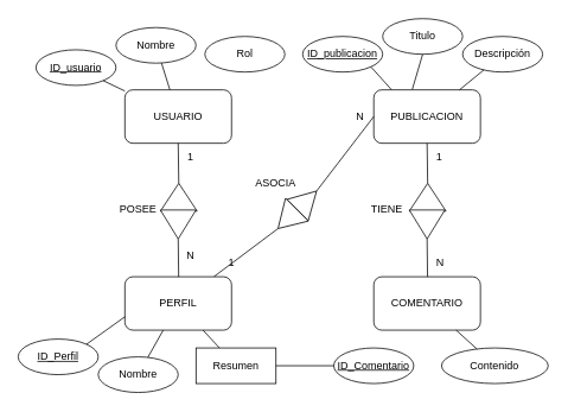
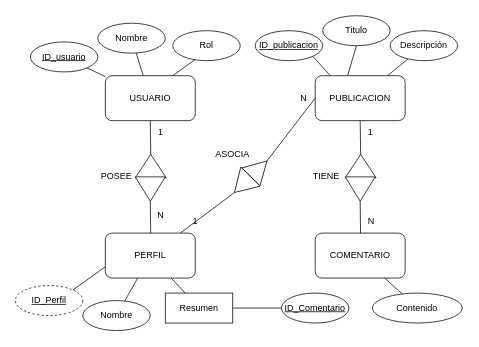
  <mxCell id="0" />
  <mxCell id="1" parent="0" />
  <mxCell id="2" value="&lt;div&gt;USUARIO&lt;/div&gt;" style="rounded=1;whiteSpace=wrap;html=1;" parent="1" vertex="1"><mxGeometry x="140" y="100" width="120" height="60" as="geometry" /></mxCell>
  <mxCell id="3" value="Nombre" style="ellipse;whiteSpace=wrap;html=1;" parent="1" vertex="1"><mxGeometry x="130" y="30" width="90" height="40" as="geometry" /></mxCell>
  <mxCell id="4" value="&lt;u&gt;ID_usuario&lt;/u&gt;" style="ellipse;whiteSpace=wrap;html=1;" parent="1" vertex="1"><mxGeometry x="40" y="55" width="90" height="40" as="geometry" /></mxCell>
  <mxCell id="5" value="" style="endArrow=none;html=1;rounded=0;" parent="1" source="2" target="3" edge="1"><mxGeometry width="50" height="50" relative="1" as="geometry"><mxPoint x="110" y="120" as="sourcePoint" /><mxPoint x="160" y="70" as="targetPoint" /></mxGeometry></mxCell>
  <mxCell id="6" value="" style="endArrow=none;html=1;rounded=0;" parent="1" source="2" target="4" edge="1"><mxGeometry width="50" height="50" relative="1" as="geometry"><mxPoint x="155" y="111" as="sourcePoint" /><mxPoint x="127" y="84" as="targetPoint" /></mxGeometry></mxCell>
  <mxCell id="7" value="Rol" style="ellipse;whiteSpace=wrap;html=1;" parent="1" vertex="1"><mxGeometry x="230" y="40" width="90" height="40" as="geometry" /></mxCell>
+ <mxCell id="8" value="" style="endArrow=none;html=1;rounded=0;entryX=0.328;entryY=0.964;entryDx=0;entryDy=0;exitX=0.75;exitY=0;exitDx=0;exitDy=0;entryPerimeter=0;" parent="1" source="2" target="7" edge="1"><mxGeometry width="50" height="50" relative="1" as="geometry"><mxPoint x="175" y="110" as="sourcePoint" /><mxPoint x="195" y="70" as="targetPoint" /></mxGeometry></mxCell>
  <mxCell id="9" value="PUBLICACION" style="rounded=1;whiteSpace=wrap;html=1;" parent="1" vertex="1"><mxGeometry x="420" y="100" width="120" height="60" as="geometry" /></mxCell>
  <mxCell id="10" value="&lt;u&gt;ID_publicacion&lt;/u&gt;" style="ellipse;whiteSpace=wrap;html=1;" parent="1" vertex="1"><mxGeometry x="340" y="40" width="90" height="40" as="geometry" /></mxCell>
  <mxCell id="11" value="" style="triangle;whiteSpace=wrap;html=1;rotation=-45;" parent="1" vertex="1"><mxGeometry x="330" y="207.5" width="30" height="33.75" as="geometry" /></mxCell>
  <mxCell id="12" value="" style="triangle;whiteSpace=wrap;html=1;rotation=135;" parent="1" vertex="1"><mxGeometry x="307.94" y="227.1" width="30" height="36.25" as="geometry" /></mxCell>
  <mxCell id="13" value="" style="endArrow=none;html=1;rounded=0;entryX=1;entryY=0.5;entryDx=0;entryDy=0;" parent="1" source="25" target="12" edge="1"><mxGeometry width="50" height="50" relative="1" as="geometry"><mxPoint x="270" y="160" as="sourcePoint" /><mxPoint x="320" y="110" as="targetPoint" /></mxGeometry></mxCell>
  <mxCell id="14" value="" style="endArrow=none;html=1;rounded=0;exitX=1;exitY=0.5;exitDx=0;exitDy=0;entryX=0;entryY=0.5;entryDx=0;entryDy=0;" parent="1" source="11" target="9" edge="1"><mxGeometry width="50" height="50" relative="1" as="geometry"><mxPoint x="270" y="141" as="sourcePoint" /><mxPoint x="320" y="140" as="targetPoint" /></mxGeometry></mxCell>
  <mxCell id="15" value="Titulo" style="ellipse;whiteSpace=wrap;html=1;" parent="1" vertex="1"><mxGeometry x="430" y="20" width="90" height="40" as="geometry" /></mxCell>
  <mxCell id="16" value="&lt;div&gt;Descripción&lt;/div&gt;" style="ellipse;whiteSpace=wrap;html=1;" parent="1" vertex="1"><mxGeometry x="520" y="40" width="90" height="40" as="geometry" /></mxCell>
  <mxCell id="17" value="" style="endArrow=none;html=1;rounded=0;exitX=1;exitY=1;exitDx=0;exitDy=0;entryX=0.166;entryY=-0.003;entryDx=0;entryDy=0;entryPerimeter=0;" parent="1" source="10" target="9" edge="1"><mxGeometry width="50" height="50" relative="1" as="geometry"><mxPoint x="370" y="140" as="sourcePoint" /><mxPoint x="430" y="140" as="targetPoint" /></mxGeometry></mxCell>
  <mxCell id="18" value="" style="endArrow=none;html=1;rounded=0;exitX=0.5;exitY=1;exitDx=0;exitDy=0;entryX=0.361;entryY=-0.006;entryDx=0;entryDy=0;entryPerimeter=0;" parent="1" source="15" target="9" edge="1"><mxGeometry width="50" height="50" relative="1" as="geometry"><mxPoint x="427" y="84" as="sourcePoint" /><mxPoint x="453" y="112" as="targetPoint" /></mxGeometry></mxCell>
  <mxCell id="19" value="" style="endArrow=none;html=1;rounded=0;" parent="1" source="16" target="9" edge="1"><mxGeometry width="50" height="50" relative="1" as="geometry"><mxPoint x="447" y="104" as="sourcePoint" /><mxPoint x="473" y="132" as="targetPoint" /></mxGeometry></mxCell>
  <mxCell id="20" value="COMENTARIO" style="rounded=1;whiteSpace=wrap;html=1;" parent="1" vertex="1"><mxGeometry x="420" y="310" width="120" height="60" as="geometry" /></mxCell>
  <mxCell id="21" value="" style="triangle;whiteSpace=wrap;html=1;rotation=-90;" parent="1" vertex="1"><mxGeometry x="465" y="200" width="31.25" height="41.25" as="geometry" /></mxCell>
  <mxCell id="22" value="" style="triangle;whiteSpace=wrap;html=1;rotation=90;" parent="1" vertex="1"><mxGeometry x="463.75" y="231.25" width="32.5" height="40" as="geometry" /></mxCell>
  <mxCell id="23" value="" style="endArrow=none;html=1;rounded=0;exitX=1;exitY=0.5;exitDx=0;exitDy=0;entryX=0.5;entryY=1;entryDx=0;entryDy=0;" parent="1" source="21" target="9" edge="1"><mxGeometry width="50" height="50" relative="1" as="geometry"><mxPoint x="500" y="200" as="sourcePoint" /><mxPoint x="550" y="150" as="targetPoint" /></mxGeometry></mxCell>
  <mxCell id="24" value="" style="endArrow=none;html=1;rounded=0;exitX=1;exitY=0.5;exitDx=0;exitDy=0;entryX=1;entryY=0.5;entryDx=0;entryDy=0;" parent="1" target="22" edge="1"><mxGeometry width="50" height="50" relative="1" as="geometry"><mxPoint x="480.5" y="310" as="sourcePoint" /><mxPoint x="490" y="280" as="targetPoint" /></mxGeometry></mxCell>
  <mxCell id="25" value="PERFIL" style="rounded=1;whiteSpace=wrap;html=1;" parent="1" vertex="1"><mxGeometry x="140" y="310" width="120" height="60" as="geometry" /></mxCell>
  <mxCell id="26" value="" style="triangle;whiteSpace=wrap;html=1;rotation=-90;" parent="1" vertex="1"><mxGeometry x="185" y="200" width="31.25" height="41.25" as="geometry" /></mxCell>
  <mxCell id="27" value="" style="triangle;whiteSpace=wrap;html=1;rotation=90;" parent="1" vertex="1"><mxGeometry x="183.75" y="231.25" width="32.5" height="40" as="geometry" /></mxCell>
  <mxCell id="28" value="" style="endArrow=none;html=1;rounded=0;exitX=1;exitY=0.5;exitDx=0;exitDy=0;entryX=0.5;entryY=1;entryDx=0;entryDy=0;" parent="1" source="26" edge="1"><mxGeometry width="50" height="50" relative="1" as="geometry"><mxPoint x="220" y="200" as="sourcePoint" /><mxPoint x="200" y="160" as="targetPoint" /></mxGeometry></mxCell>
  <mxCell id="29" value="" style="endArrow=none;html=1;rounded=0;exitX=1;exitY=0.5;exitDx=0;exitDy=0;entryX=1;entryY=0.5;entryDx=0;entryDy=0;" parent="1" target="27" edge="1"><mxGeometry width="50" height="50" relative="1" as="geometry"><mxPoint x="200.5" y="310" as="sourcePoint" /><mxPoint x="210" y="280" as="targetPoint" /></mxGeometry></mxCell>
- <mxCell id="30" value="&lt;div&gt;&lt;u&gt;ID_Perfil&lt;/u&gt;&lt;/div&gt;" style="ellipse;whiteSpace=wrap;html=1;" parent="1" vertex="1"><mxGeometry x="20" y="380" width="90" height="40" as="geometry" /></mxCell>
+ <mxCell id="30" value="&lt;div&gt;&lt;u&gt;ID_Perfil&lt;/u&gt;&lt;/div&gt;" style="ellipse;whiteSpace=wrap;html=1;dashed=1;" parent="1" vertex="1"><mxGeometry x="20" y="380" width="90" height="40" as="geometry" /></mxCell>
  <mxCell id="31" value="" style="endArrow=none;html=1;rounded=0;exitX=1;exitY=0;exitDx=0;exitDy=0;entryX=0;entryY=0.75;entryDx=0;entryDy=0;" parent="1" source="30" target="25" edge="1"><mxGeometry width="50" height="50" relative="1" as="geometry"><mxPoint x="210.5" y="320" as="sourcePoint" /><mxPoint x="210" y="278" as="targetPoint" /></mxGeometry></mxCell>
  <mxCell id="32" value="Nombre" style="ellipse;whiteSpace=wrap;html=1;" parent="1" vertex="1"><mxGeometry x="110" y="400" width="90" height="40" as="geometry" /></mxCell>
  <mxCell id="33" value="Resumen" style="whiteSpace=wrap;html=1;rounded=0;" parent="1" vertex="1"><mxGeometry x="220" y="390" width="90" height="40" as="geometry" /></mxCell>
  <mxCell id="34" value="" style="endArrow=none;html=1;rounded=0;" parent="1" source="32" target="25" edge="1"><mxGeometry width="50" height="50" relative="1" as="geometry"><mxPoint x="107" y="396" as="sourcePoint" /><mxPoint x="150" y="365" as="targetPoint" /></mxGeometry></mxCell>
  <mxCell id="35" value="" style="endArrow=none;html=1;rounded=0;" parent="1" source="33" target="25" edge="1"><mxGeometry width="50" height="50" relative="1" as="geometry"><mxPoint x="176" y="411" as="sourcePoint" /><mxPoint x="193" y="380" as="targetPoint" /></mxGeometry></mxCell>
  <mxCell id="36" value="&lt;u&gt;ID_Comentario&lt;/u&gt;" style="ellipse;whiteSpace=wrap;html=1;" parent="1" vertex="1"><mxGeometry x="375" y="390" width="90" height="40" as="geometry" /></mxCell>
  <mxCell id="37" value="" style="endArrow=none;html=1;rounded=0;" parent="1" source="36" target="33" edge="1"><mxGeometry width="50" height="50" relative="1" as="geometry"><mxPoint x="255" y="401" as="sourcePoint" /><mxPoint x="236" y="380" as="targetPoint" /></mxGeometry></mxCell>
  <mxCell id="38" value="Contenido" style="ellipse;whiteSpace=wrap;html=1;" parent="1" vertex="1"><mxGeometry x="496.25" y="390" width="120" height="40" as="geometry" /></mxCell>
  <mxCell id="39" value="" style="endArrow=none;html=1;rounded=0;" parent="1" source="38" target="20" edge="1"><mxGeometry width="50" height="50" relative="1" as="geometry"><mxPoint x="413" y="394" as="sourcePoint" /><mxPoint x="438" y="380" as="targetPoint" /></mxGeometry></mxCell>
  <mxCell id="40" value="POSEE" style="text;html=1;align=center;verticalAlign=middle;whiteSpace=wrap;rounded=0;" parent="1" vertex="1"><mxGeometry x="125" y="220" width="60" height="30" as="geometry" /></mxCell>
  <mxCell id="41" value="ASOCIA" style="text;html=1;align=center;verticalAlign=middle;whiteSpace=wrap;rounded=0;" parent="1" vertex="1"><mxGeometry x="280" y="190" width="60" height="30" as="geometry" /></mxCell>
  <mxCell id="42" value="TIENE" style="text;html=1;align=center;verticalAlign=middle;whiteSpace=wrap;rounded=0;" parent="1" vertex="1"><mxGeometry x="405" y="220" width="60" height="30" as="geometry" /></mxCell>
  <mxCell id="43" value="1" style="text;html=1;align=center;verticalAlign=middle;whiteSpace=wrap;rounded=0;" parent="1" vertex="1"><mxGeometry x="183.75" y="160" width="60" height="30" as="geometry" /></mxCell>
  <mxCell id="44" value="N" style="text;html=1;align=center;verticalAlign=middle;whiteSpace=wrap;rounded=0;" parent="1" vertex="1"><mxGeometry x="183.75" y="271.25" width="60" height="30" as="geometry" /></mxCell>
  <mxCell id="45" value="1" style="text;html=1;align=center;verticalAlign=middle;whiteSpace=wrap;rounded=0;" parent="1" vertex="1"><mxGeometry x="230" y="280" width="60" height="30" as="geometry" /></mxCell>
  <mxCell id="46" value="N" style="text;html=1;align=center;verticalAlign=middle;whiteSpace=wrap;rounded=0;" parent="1" vertex="1"><mxGeometry x="375" y="115" width="60" height="30" as="geometry" /></mxCell>
  <mxCell id="47" value="N" style="text;html=1;align=center;verticalAlign=middle;whiteSpace=wrap;rounded=0;" parent="1" vertex="1"><mxGeometry x="465" y="280" width="60" height="30" as="geometry" /></mxCell>
  <mxCell id="48" value="1" style="text;html=1;align=center;verticalAlign=middle;whiteSpace=wrap;rounded=0;" parent="1" vertex="1"><mxGeometry x="463.75" y="160" width="60" height="30" as="geometry" /></mxCell>
